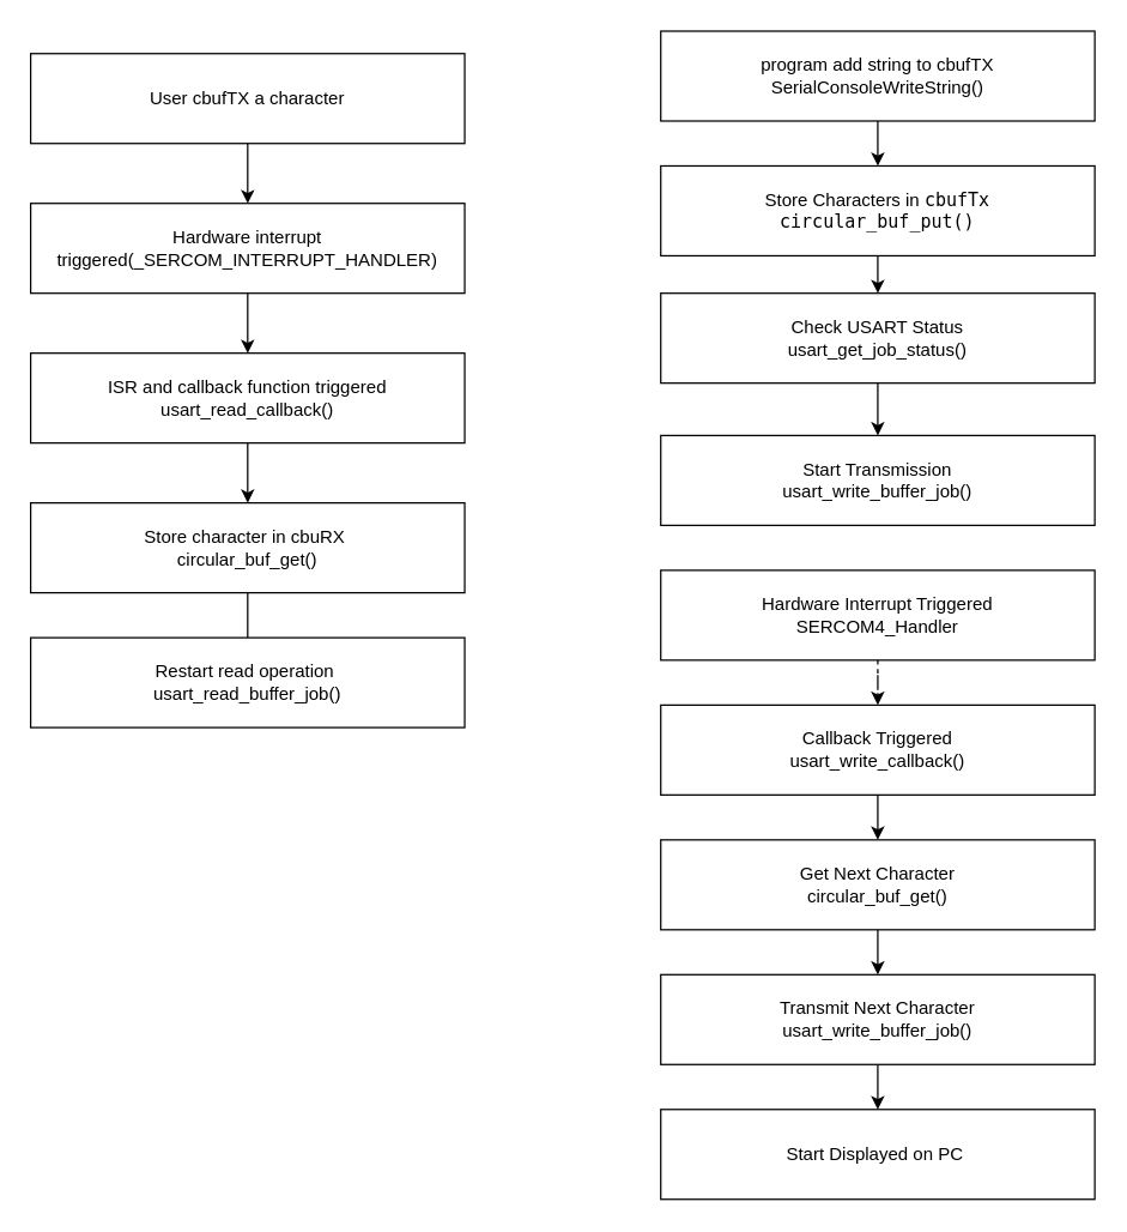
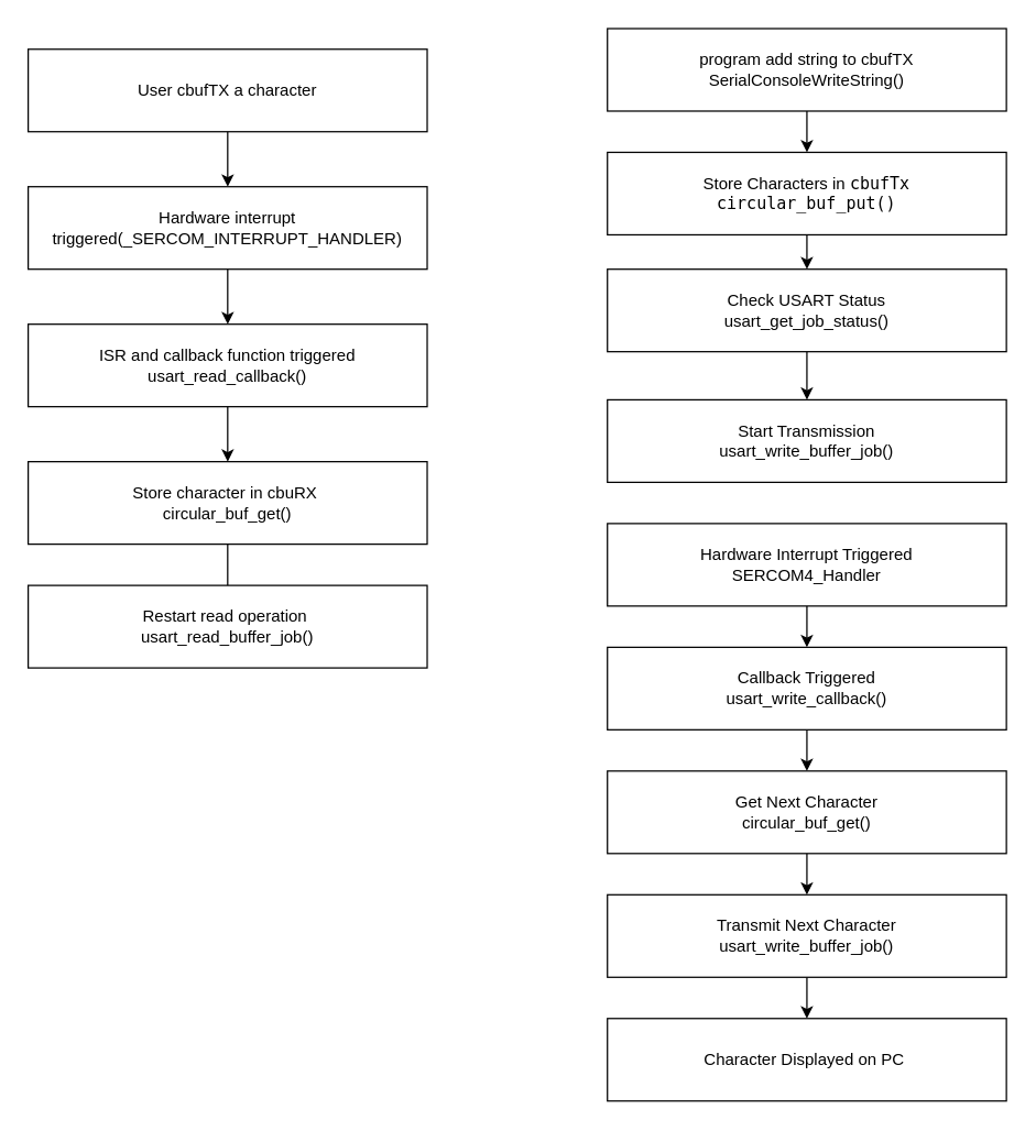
  <mxCell id="0" />
  <mxCell id="1" parent="0" />
  <mxCell id="2" value="" style="edgeStyle=orthogonalEdgeStyle;rounded=0;orthogonalLoop=1;jettySize=auto;html=1;" edge="1" parent="1" source="3" target="5"><mxGeometry relative="1" as="geometry" /></mxCell>
  <mxCell id="3" value="User cbufTX a character" style="rounded=0;whiteSpace=wrap;html=1;" vertex="1" parent="1"><mxGeometry x="20" y="35" width="290" height="60" as="geometry" /></mxCell>
  <mxCell id="4" value="" style="edgeStyle=orthogonalEdgeStyle;rounded=0;orthogonalLoop=1;jettySize=auto;html=1;" edge="1" parent="1" source="5" target="7"><mxGeometry relative="1" as="geometry" /></mxCell>
  <mxCell id="5" value="Hardware interrupt triggered(_SERCOM_INTERRUPT_HANDLER)" style="rounded=0;whiteSpace=wrap;html=1;" vertex="1" parent="1"><mxGeometry x="20" y="135" width="290" height="60" as="geometry" /></mxCell>
  <mxCell id="6" value="" style="edgeStyle=orthogonalEdgeStyle;rounded=0;orthogonalLoop=1;jettySize=auto;html=1;" edge="1" parent="1" source="7" target="9"><mxGeometry relative="1" as="geometry" /></mxCell>
  <mxCell id="7" value="ISR and callback function triggered&lt;div&gt;usart_read_callback()&lt;/div&gt;" style="rounded=0;whiteSpace=wrap;html=1;" vertex="1" parent="1"><mxGeometry x="20" y="235" width="290" height="60" as="geometry" /></mxCell>
  <mxCell id="8" value="" style="edgeStyle=orthogonalEdgeStyle;rounded=0;orthogonalLoop=1;jettySize=auto;html=1;endArrow=none;" edge="1" parent="1" source="9" target="10"><mxGeometry relative="1" as="geometry" /></mxCell>
  <mxCell id="9" value="Store character in cbuRX&amp;nbsp;&lt;div&gt;circular_buf_get()&lt;/div&gt;" style="rounded=0;whiteSpace=wrap;html=1;" vertex="1" parent="1"><mxGeometry x="20" y="335" width="290" height="60" as="geometry" /></mxCell>
  <mxCell id="10" value="Restart read operation&amp;nbsp;&lt;div&gt;usart_read_buffer_job()&lt;/div&gt;" style="rounded=0;whiteSpace=wrap;html=1;" vertex="1" parent="1"><mxGeometry x="20" y="425" width="290" height="60" as="geometry" /></mxCell>
  <mxCell id="11" value="" style="edgeStyle=orthogonalEdgeStyle;rounded=0;orthogonalLoop=1;jettySize=auto;html=1;" edge="1" parent="1" source="12" target="14"><mxGeometry relative="1" as="geometry" /></mxCell>
  <mxCell id="12" value="program add string to cbufTX&lt;div&gt;SerialConsoleWriteString()&lt;/div&gt;" style="rounded=0;whiteSpace=wrap;html=1;" vertex="1" parent="1"><mxGeometry x="441" y="20" width="290" height="60" as="geometry" /></mxCell>
  <mxCell id="13" value="" style="edgeStyle=orthogonalEdgeStyle;rounded=0;orthogonalLoop=1;jettySize=auto;html=1;" edge="1" parent="1" source="14" target="16"><mxGeometry relative="1" as="geometry" /></mxCell>
  <mxCell id="14" value="Store Characters in &lt;code data-end=&quot;265&quot; data-start=&quot;257&quot;&gt;cbufTx&lt;/code&gt;&lt;div&gt;&lt;code data-end=&quot;265&quot; data-start=&quot;257&quot;&gt;circular_buf_put()&lt;/code&gt;&lt;/div&gt;" style="rounded=0;whiteSpace=wrap;html=1;" vertex="1" parent="1"><mxGeometry x="441" y="110" width="290" height="60" as="geometry" /></mxCell>
  <mxCell id="15" value="" style="edgeStyle=orthogonalEdgeStyle;rounded=0;orthogonalLoop=1;jettySize=auto;html=1;" edge="1" parent="1" source="16" target="17"><mxGeometry relative="1" as="geometry" /></mxCell>
  <mxCell id="16" value="Check USART Status&lt;div&gt;usart_get_job_status()&lt;/div&gt;" style="rounded=0;whiteSpace=wrap;html=1;" vertex="1" parent="1"><mxGeometry x="441" y="195" width="290" height="60" as="geometry" /></mxCell>
  <mxCell id="17" value="Start Transmission&lt;div&gt;usart_write_buffer_job()&lt;/div&gt;" style="rounded=0;whiteSpace=wrap;html=1;" vertex="1" parent="1"><mxGeometry x="441" y="290" width="290" height="60" as="geometry" /></mxCell>
- <mxCell id="18" value="" style="edgeStyle=orthogonalEdgeStyle;rounded=0;orthogonalLoop=1;jettySize=auto;html=1;dashed=1;" edge="1" parent="1" source="19" target="21"><mxGeometry relative="1" as="geometry" /></mxCell>
+ <mxCell id="18" value="" style="edgeStyle=orthogonalEdgeStyle;rounded=0;orthogonalLoop=1;jettySize=auto;html=1;" edge="1" parent="1" source="19" target="21"><mxGeometry relative="1" as="geometry" /></mxCell>
  <mxCell id="19" value="Hardware Interrupt Triggered&lt;div&gt;SERCOM4_Handler&lt;/div&gt;" style="rounded=0;whiteSpace=wrap;html=1;" vertex="1" parent="1"><mxGeometry x="441" y="380" width="290" height="60" as="geometry" /></mxCell>
  <mxCell id="20" value="" style="edgeStyle=orthogonalEdgeStyle;rounded=0;orthogonalLoop=1;jettySize=auto;html=1;" edge="1" parent="1" source="21" target="23"><mxGeometry relative="1" as="geometry" /></mxCell>
  <mxCell id="21" value="Callback Triggered&lt;div&gt;usart_write_callback()&lt;/div&gt;" style="rounded=0;whiteSpace=wrap;html=1;" vertex="1" parent="1"><mxGeometry x="441" y="470" width="290" height="60" as="geometry" /></mxCell>
  <mxCell id="22" value="" style="edgeStyle=orthogonalEdgeStyle;rounded=0;orthogonalLoop=1;jettySize=auto;html=1;" edge="1" parent="1" source="23" target="25"><mxGeometry relative="1" as="geometry" /></mxCell>
  <mxCell id="23" value="Get Next Character&lt;div&gt;circular_buf_get()&lt;/div&gt;" style="rounded=0;whiteSpace=wrap;html=1;" vertex="1" parent="1"><mxGeometry x="441" y="560" width="290" height="60" as="geometry" /></mxCell>
  <mxCell id="24" value="" style="edgeStyle=orthogonalEdgeStyle;rounded=0;orthogonalLoop=1;jettySize=auto;html=1;" edge="1" parent="1" source="25" target="26"><mxGeometry relative="1" as="geometry" /></mxCell>
  <mxCell id="25" value="Transmit Next Character&lt;div&gt;usart_write_buffer_job()&lt;/div&gt;" style="rounded=0;whiteSpace=wrap;html=1;" vertex="1" parent="1"><mxGeometry x="441" y="650" width="290" height="60" as="geometry" /></mxCell>
- <mxCell id="26" value="Start Displayed on PC&amp;nbsp;" style="rounded=0;whiteSpace=wrap;html=1;" vertex="1" parent="1"><mxGeometry x="441" y="740" width="290" height="60" as="geometry" /></mxCell>
+ <mxCell id="26" value="Character Displayed on PC&amp;nbsp;" style="rounded=0;whiteSpace=wrap;html=1;" vertex="1" parent="1"><mxGeometry x="441" y="740" width="290" height="60" as="geometry" /></mxCell>
